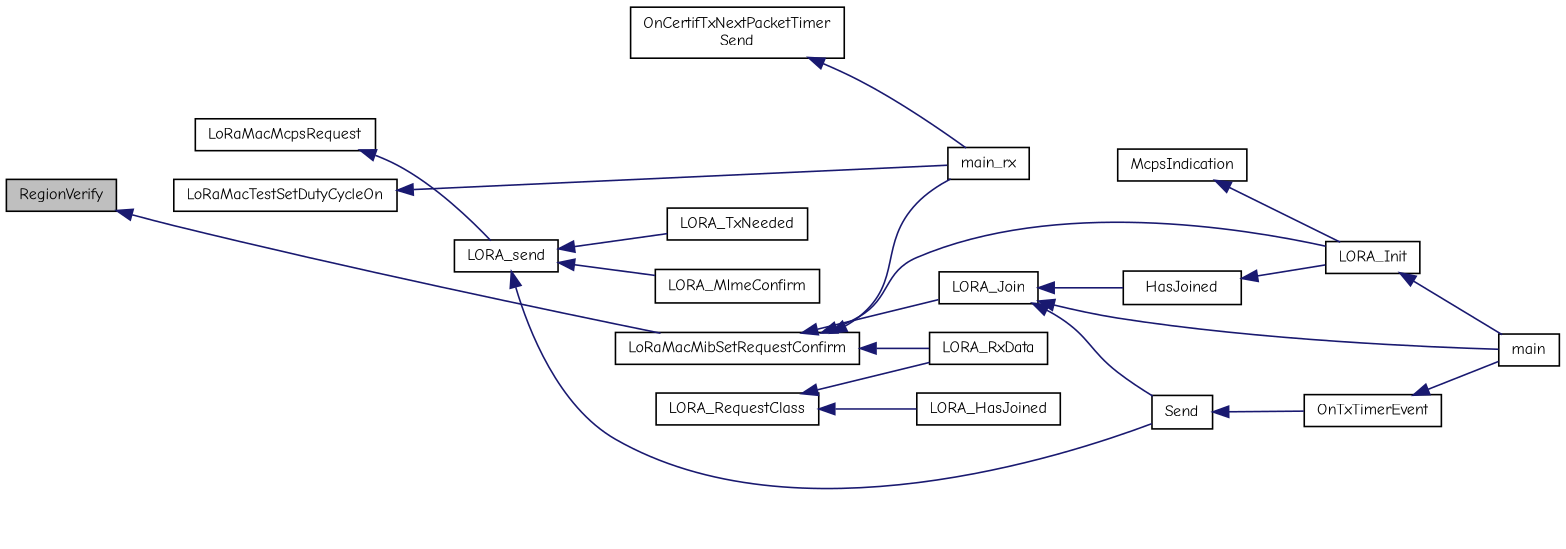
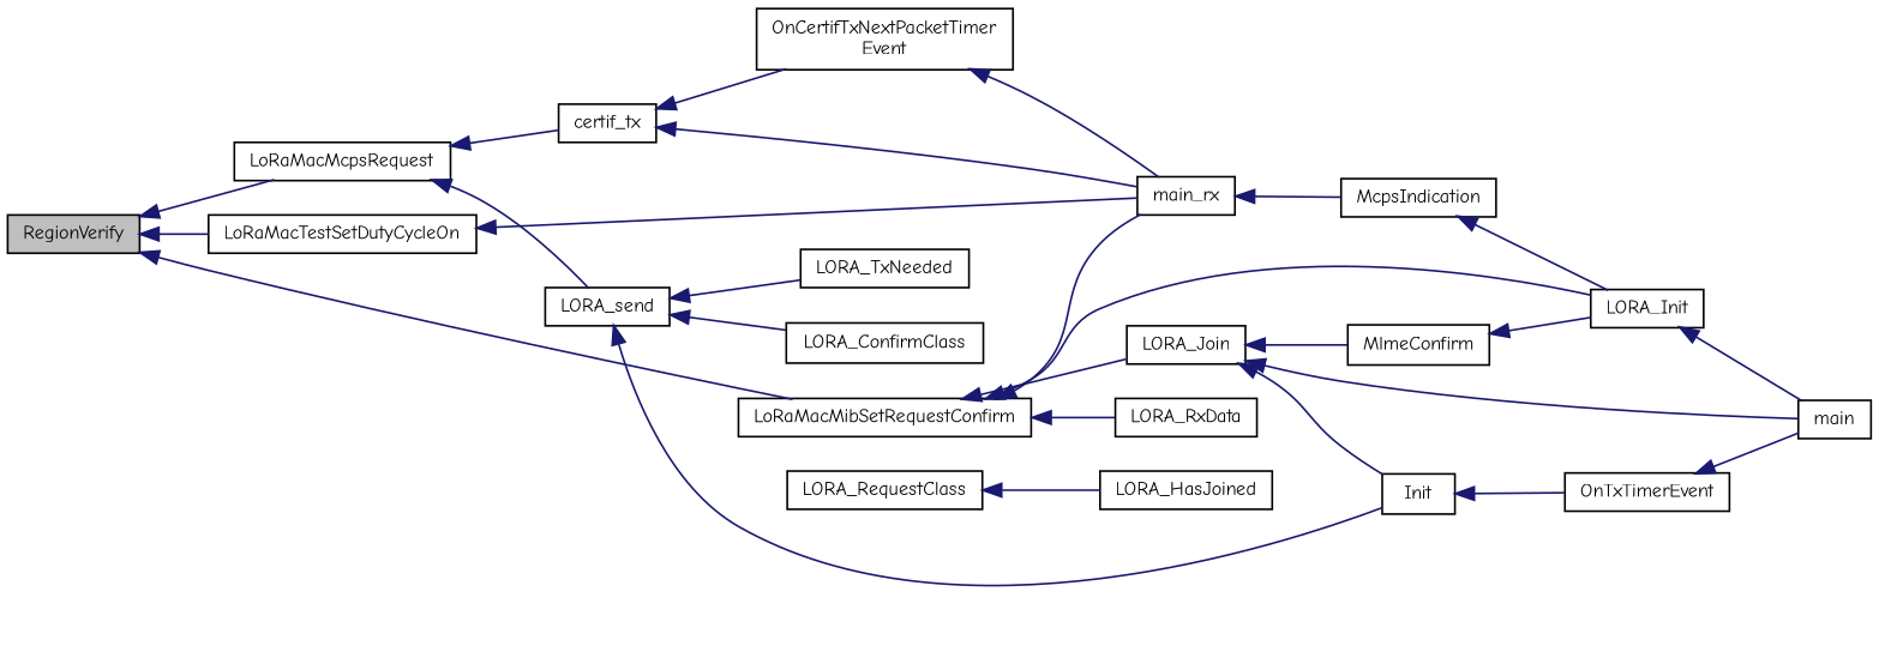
  digraph {
    fontname="Comic Neue"
    rankdir=LR
    node [color=black fillcolor=white fontname="Comic Neue" fontsize=10 shape=record style=filled]
    edge [color=midnightblue dir=back fontname="Comic Neue" fontsize=10 labelfontname=Helvetica labelfontsize=10 style=solid]
    n1 [fillcolor=grey75 fontcolor=black height=0.2 label=RegionVerify width=0.4]
    n2 [height=0.2 label=LoRaMacMibSetRequestConfirm width=0.4]
    n3 [height=0.2 label=LoRaMacMcpsRequest width=0.4]
    n4 [height=0.2 label=LoRaMacTestSetDutyCycleOn width=0.4]
    n5 [height=0.2 label=main_rx width=0.4]
    n6 [height=0.2 label=LORA_Init width=0.4]
    n7 [height=0.2 label=LORA_Join width=0.4]
    n8 [height=0.2 label=LORA_RxData width=0.4]
+   n9 [height=0.2 label=certif_tx width=0.4]
    n10 [height=0.2 label=LORA_send width=0.4]
    n11 [height=0.2 label=McpsIndication width=0.4]
    n12 [height=0.2 label=main width=0.4]
-   n13 [height=0.2 label=HasJoined width=0.4]
-   n14 [height=0.2 label=Send width=0.4]
+   n13 [height=0.2 label=MlmeConfirm width=0.4]
+   n14 [height=0.2 label=Init width=0.4]
    n15 [height=0.2 label=LORA_RequestClass width=0.4]
    n16 [height=0.2 label=LORA_HasJoined width=0.4]
    n17 [height=0.2 label=OnTxTimerEvent width=0.4]
-   n18 [height=0.2 label="OnCertifTxNextPacketTimer\lSend" width=0.4]
-   n19 [height=0.2 label=LORA_MlmeConfirm width=0.4]
+   n18 [height=0.2 label="OnCertifTxNextPacketTimer\lEvent" width=0.4]
+   n19 [height=0.2 label=LORA_ConfirmClass width=0.4]
    n20 [height=0.2 label=LORA_TxNeeded width=0.4]
    n1 -> n2
+   n1 -> n3
+   n1 -> n4
    n2 -> n5
    n2 -> n6
    n2 -> n7
    n2 -> n8
+   n3 -> n9
    n3 -> n10
    n4 -> n5
+   n5 -> n11
    n6 -> n12
    n7 -> n12
    n7 -> n13
    n7 -> n14
+   n9 -> n5
+   n9 -> n18
    n10 -> n14
    n10 -> n19
    n10 -> n20
    n11 -> n6
    n13 -> n6
    n14 -> n17
-   n15 -> n8
    n15 -> n16
    n17 -> n12
    n18 -> n5
  }
